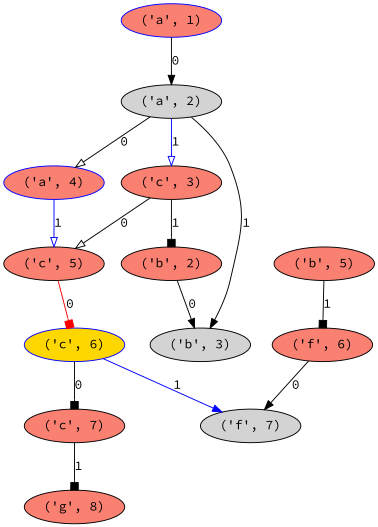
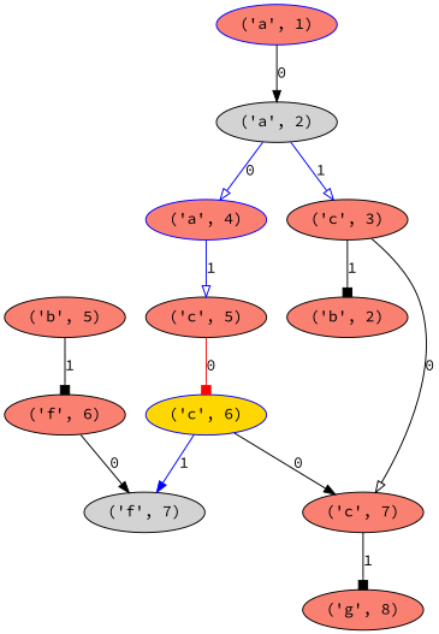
  strict digraph {
    fontname="Source Code Pro"
    node [fillcolor=salmon fontname="Source Code Pro" style=filled]
    edge [arrowhead=normal fontname="Source Code Pro"]
    "('f', 7)" [color=black fillcolor=lightgrey]
    "('a', 1)" [color=blue]
    "('a', 2)" [fillcolor=lightgrey]
    "('a', 4)" [color=blue]
-   "('b', 3)" [fillcolor=lightgrey]
    "('c', 3)"
    "('b', 2)"
    "('c', 5)" [color=black]
    "('c', 6)" [color=blue fillcolor=gold]
    "('b', 5)"
    "('f', 6)"
    "('c', 7)"
    "('g', 8)"
    "('a', 1)" -> "('a', 2)" [label=0]
-   "('a', 2)" -> "('a', 4)" [arrowhead=onormal label=0]
-   "('a', 2)" -> "('b', 3)" [label=1]
+   "('a', 2)" -> "('a', 4)" [arrowhead=onormal label=0 color=blue]
    "('a', 2)" -> "('c', 3)" [arrowhead=onormal color=blue label=1]
    "('a', 4)" -> "('c', 5)" [arrowhead=onormal color=blue label=1]
    "('c', 3)" -> "('b', 2)" [arrowhead=box label=1]
-   "('c', 3)" -> "('c', 5)" [arrowhead=onormal label=0]
-   "('b', 2)" -> "('b', 3)" [label=0]
+   "('c', 3)" -> "('c', 7)" [arrowhead=onormal label=0]
    "('c', 5)" -> "('c', 6)" [arrowhead=box color=red label=0]
    "('c', 6)" -> "('f', 7)" [color=blue label=1]
-   "('c', 6)" -> "('c', 7)" [arrowhead=box label=0]
+   "('c', 6)" -> "('c', 7)" [label=0]
    "('b', 5)" -> "('f', 6)" [arrowhead=box label=1]
    "('f', 6)" -> "('f', 7)" [label=0]
    "('c', 7)" -> "('g', 8)" [arrowhead=box label=1]
  }
